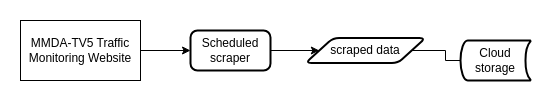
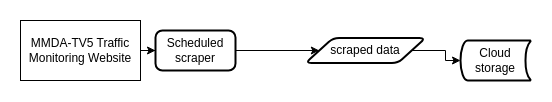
  <mxCell id="0" />
  <mxCell id="1" parent="0" />
  <mxCell id="2" style="edgeStyle=orthogonalEdgeStyle;rounded=0;orthogonalLoop=1;jettySize=auto;html=1;exitX=1;exitY=0.5;exitDx=0;exitDy=0;" edge="1" parent="1" source="3" target="5"><mxGeometry relative="1" as="geometry" /></mxCell>
  <mxCell id="3" value="MMDA-TV5 Traffic Monitoring Website" style="rounded=0;whiteSpace=wrap;html=1;" vertex="1" parent="1"><mxGeometry x="20" y="20" width="120" height="60" as="geometry" /></mxCell>
  <mxCell id="4" style="edgeStyle=orthogonalEdgeStyle;rounded=0;orthogonalLoop=1;jettySize=auto;html=1;exitX=1;exitY=0.5;exitDx=0;exitDy=0;entryX=0;entryY=0.5;entryDx=0;entryDy=0;" edge="1" parent="1" source="5" target="7"><mxGeometry relative="1" as="geometry"><mxPoint x="320" y="50" as="targetPoint" /></mxGeometry></mxCell>
- <mxCell id="5" value="Scheduled scraper" style="rounded=1;whiteSpace=wrap;html=1;absoluteArcSize=1;arcSize=14;strokeWidth=2;" vertex="1" parent="1"><mxGeometry x="190" y="30" width="80" height="40" as="geometry" /></mxCell>
- <mxCell id="6" style="edgeStyle=orthogonalEdgeStyle;rounded=0;orthogonalLoop=1;jettySize=auto;html=1;exitX=1;exitY=0.5;exitDx=0;exitDy=0;entryX=0;entryY=0.5;entryDx=0;entryDy=0;entryPerimeter=0;endArrow=none;" edge="1" parent="1" source="7" target="8"><mxGeometry relative="1" as="geometry"><mxPoint x="460" y="50" as="targetPoint" /></mxGeometry></mxCell>
+ <mxCell id="5" value="Scheduled scraper" style="rounded=1;whiteSpace=wrap;html=1;absoluteArcSize=1;arcSize=14;strokeWidth=2;" vertex="1" parent="1"><mxGeometry x="155" y="30" width="80" height="40" as="geometry" /></mxCell>
+ <mxCell id="6" style="edgeStyle=orthogonalEdgeStyle;rounded=0;orthogonalLoop=1;jettySize=auto;html=1;exitX=1;exitY=0.5;exitDx=0;exitDy=0;entryX=0;entryY=0.5;entryDx=0;entryDy=0;entryPerimeter=0;" edge="1" parent="1" source="7" target="8"><mxGeometry relative="1" as="geometry"><mxPoint x="460" y="50" as="targetPoint" /></mxGeometry></mxCell>
  <mxCell id="7" value="scraped data" style="shape=parallelogram;html=1;strokeWidth=2;perimeter=parallelogramPerimeter;whiteSpace=wrap;rounded=1;arcSize=12;size=0.23;" vertex="1" parent="1"><mxGeometry x="305" y="37.5" width="120" height="25" as="geometry" /></mxCell>
  <mxCell id="8" value="Cloud storage" style="strokeWidth=2;html=1;shape=mxgraph.flowchart.stored_data;whiteSpace=wrap;" vertex="1" parent="1"><mxGeometry x="460" y="40" width="70" height="40" as="geometry" /></mxCell>
